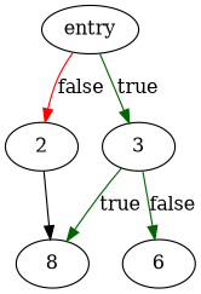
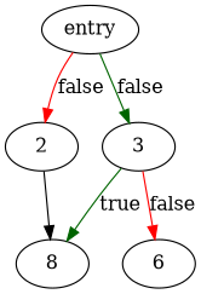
  digraph {
    edge [color=red]
    n1 [label=entry]
    2
    3
    8
    n5 [label=6]
    n1 -> 2 [label=false]
-   n1 -> 3 [color=darkgreen label=true]
+   n1 -> 3 [color=darkgreen label=false]
    2 -> 8 [color=""]
    3 -> 8 [color=darkgreen label=true]
-   3 -> n5 [color=darkgreen label=false]
+   3 -> n5 [label=false]
  }
